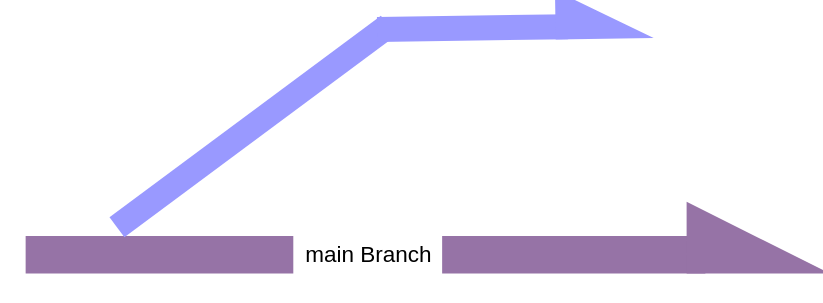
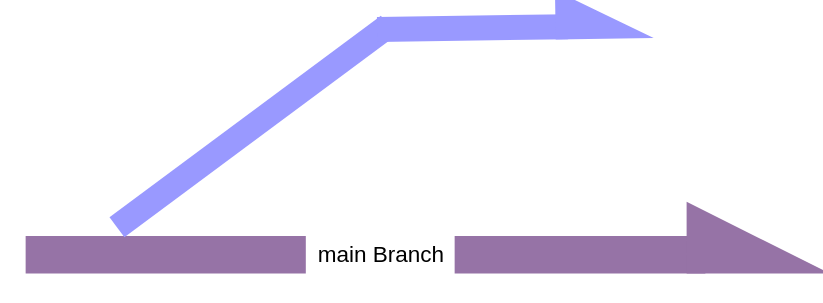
  <mxCell id="0" />
  <mxCell id="1" parent="0" />
  <mxCell id="2" value="" style="edgeStyle=none;orthogonalLoop=1;jettySize=auto;html=1;rounded=0;strokeWidth=30;endArrow=async;endFill=1;fillColor=#e1d5e7;strokeColor=#9673a6;startArrow=none;" edge="1" parent="1" source="3"><mxGeometry width="80" relative="1" as="geometry"><mxPoint x="20" y="203" as="sourcePoint" /><mxPoint x="633" y="203" as="targetPoint" /><Array as="points" /></mxGeometry></mxCell>
- <mxCell id="3" value="&lt;font style=&quot;font-size: 18px;&quot;&gt;main Branch&lt;/font&gt;" style="text;html=1;resizable=0;autosize=1;align=center;verticalAlign=middle;points=[];fillColor=none;strokeColor=none;rounded=0;labelBorderColor=none;labelBackgroundColor=none;" vertex="1" parent="1"><mxGeometry x="234" y="186" width="119" height="34" as="geometry" /></mxCell>
+ <mxCell id="3" value="&lt;font style=&quot;font-size: 18px;&quot;&gt;main Branch&lt;/font&gt;" style="text;html=1;resizable=0;autosize=1;align=center;verticalAlign=middle;points=[];fillColor=none;strokeColor=none;rounded=0;labelBorderColor=none;labelBackgroundColor=none;" vertex="1" parent="1"><mxGeometry x="244" y="186" width="119" height="34" as="geometry" /></mxCell>
  <mxCell id="4" value="" style="edgeStyle=none;orthogonalLoop=1;jettySize=auto;html=1;rounded=0;strokeWidth=30;endArrow=none;endFill=1;fillColor=#e1d5e7;strokeColor=#9673a6;" edge="1" parent="1" target="3"><mxGeometry width="80" relative="1" as="geometry"><mxPoint x="20" y="203" as="sourcePoint" /><mxPoint x="690" y="203" as="targetPoint" /><Array as="points" /></mxGeometry></mxCell>
  <mxCell id="5" value="" style="edgeStyle=none;orthogonalLoop=1;jettySize=auto;html=1;rounded=0;strokeWidth=20;endArrow=none;endFill=0;fillColor=#e1d5e7;strokeColor=#9999FF;" edge="1" parent="1"><mxGeometry width="80" relative="1" as="geometry"><mxPoint x="93" y="181" as="sourcePoint" /><mxPoint x="310" y="20" as="targetPoint" /><Array as="points" /></mxGeometry></mxCell>
  <mxCell id="6" value="" style="edgeStyle=none;orthogonalLoop=1;jettySize=auto;html=1;rounded=0;strokeWidth=20;endArrow=async;endFill=1;fillColor=#e1d5e7;strokeColor=#9999FF;" edge="1" parent="1"><mxGeometry width="80" relative="1" as="geometry"><mxPoint x="301" y="23" as="sourcePoint" /><mxPoint x="502" y="20" as="targetPoint" /><Array as="points" /></mxGeometry></mxCell>
